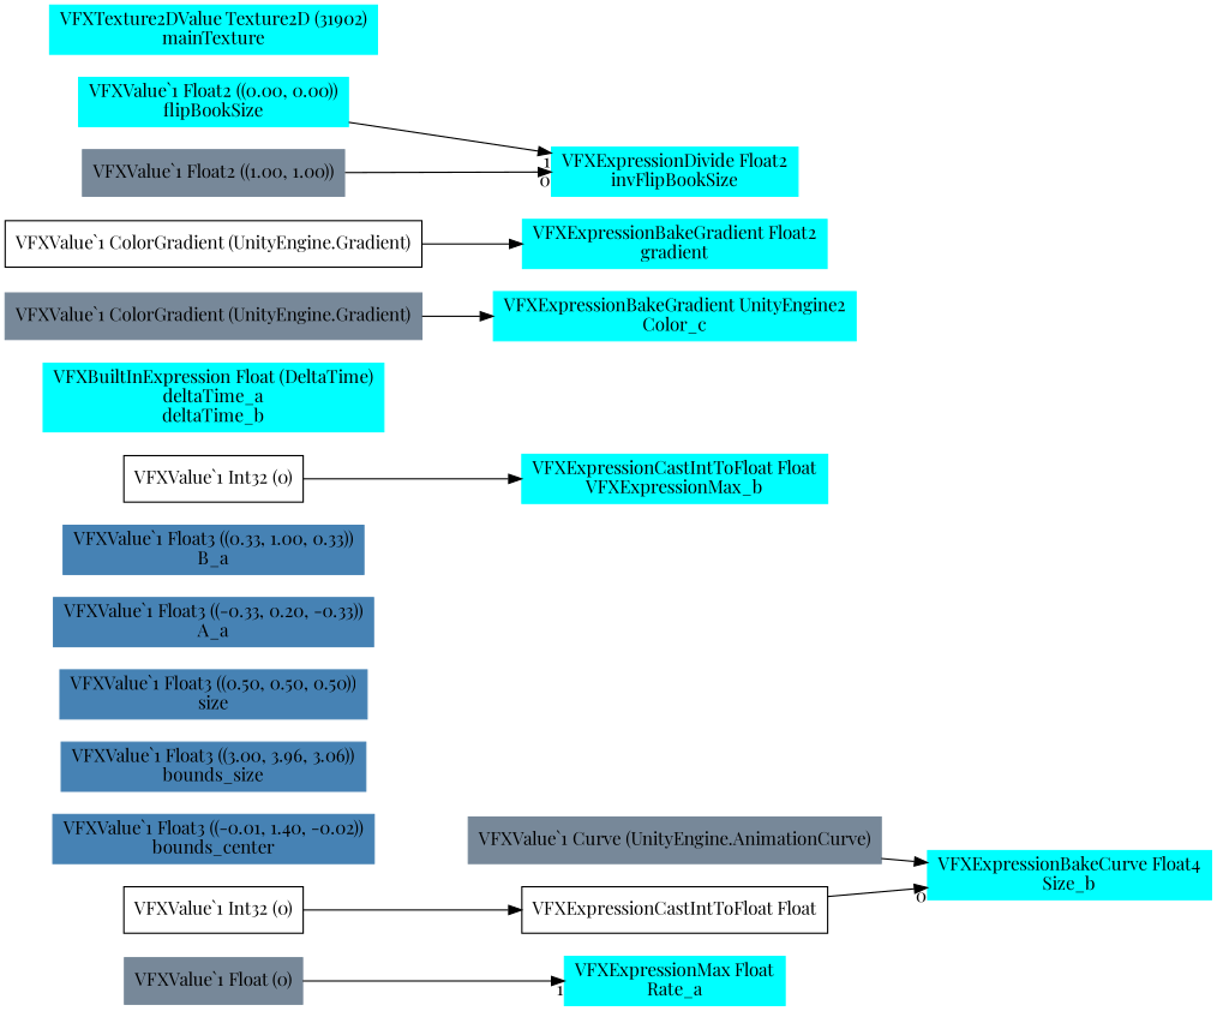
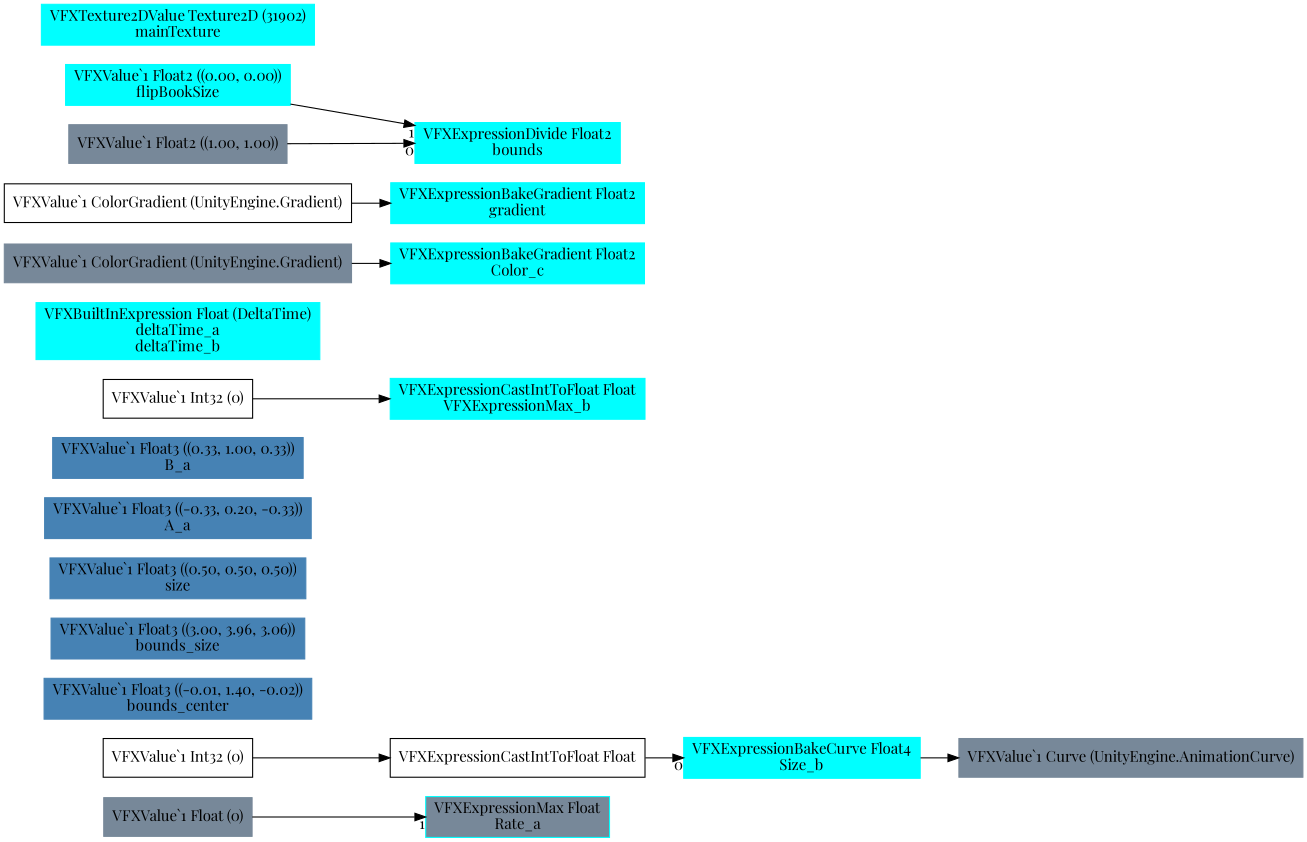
  digraph {
    fontname="Playfair Display"
    rankdir=LR
    node [color=cyan fontname="Playfair Display" shape=box style=filled]
    edge [fontname="Playfair Display"]
-   n1 [label="VFXExpressionMax Float\nRate_a"]
+   n1 [label="VFXExpressionMax Float\nRate_a" fillcolor=lightslategray]
    n2 [label="VFXExpressionCastIntToFloat Float" color="" style=""]
    n3 [label="VFXExpressionBakeCurve Float4\nSize_b"]
    n4 [label="VFXValue`1 Int32 (0)" color="" style=""]
    n5 [color=lightslategray label="VFXValue`1 Float (0)"]
    n6 [color=steelblue label="VFXValue`1 Float3 ((-0.01, 1.40, -0.02))\nbounds_center"]
    n7 [color=steelblue label="VFXValue`1 Float3 ((3.00, 3.96, 3.06))\nbounds_size"]
    n8 [color=steelblue label="VFXValue`1 Float3 ((0.50, 0.50, 0.50))\nsize"]
    n9 [color=steelblue label="VFXValue`1 Float3 ((-0.33, 0.20, -0.33))\nA_a"]
    n10 [color=steelblue label="VFXValue`1 Float3 ((0.33, 1.00, 0.33))\nB_a"]
    n11 [label="VFXExpressionCastIntToFloat Float\nVFXExpressionMax_b"]
    n12 [label="VFXValue`1 Int32 (0)" color="" style=""]
    n13 [label="VFXBuiltInExpression Float (DeltaTime)\ndeltaTime_a\ndeltaTime_b"]
    n14 [color=lightslategray label="VFXValue`1 Curve (UnityEngine.AnimationCurve)"]
-   n15 [label="VFXExpressionBakeGradient UnityEngine2\nColor_c"]
+   n15 [label="VFXExpressionBakeGradient Float2\nColor_c"]
    n16 [color=lightslategray label="VFXValue`1 ColorGradient (UnityEngine.Gradient)"]
    n17 [label="VFXExpressionBakeGradient Float2\ngradient"]
    n18 [label="VFXValue`1 ColorGradient (UnityEngine.Gradient)" color="" style=""]
    n19 [label="VFXValue`1 Float2 ((0.00, 0.00))\nflipBookSize"]
-   n20 [label="VFXExpressionDivide Float2\ninvFlipBookSize"]
+   n20 [label="VFXExpressionDivide Float2\nbounds"]
    n21 [color=lightslategray label="VFXValue`1 Float2 ((1.00, 1.00))"]
    n22 [label="VFXTexture2DValue Texture2D (31902)\nmainTexture"]
    n2 -> n3 [headlabel=0]
    n4 -> n2
    n5 -> n1 [headlabel=1]
    n12 -> n11
-   n14 -> n3
+   n3 -> n14
    n16 -> n15
    n18 -> n17
    n19 -> n20 [headlabel=1]
    n21 -> n20 [headlabel=0]
  }
